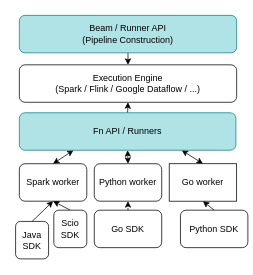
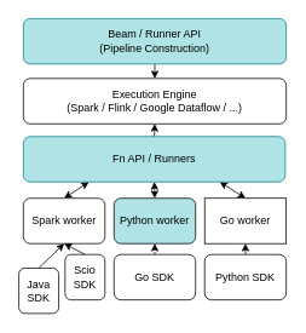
  <mxCell id="0" />
  <mxCell id="1" parent="0" />
  <mxCell id="2" style="edgeStyle=none;html=1;exitX=0.5;exitY=1;exitDx=0;exitDy=0;entryX=0.5;entryY=0;entryDx=0;entryDy=0;" parent="1" source="20" target="7" edge="1"><mxGeometry relative="1" as="geometry" /></mxCell>
  <mxCell id="3" style="edgeStyle=none;html=1;exitX=0.5;exitY=0;exitDx=0;exitDy=0;entryX=0.5;entryY=1;entryDx=0;entryDy=0;" parent="1" source="4" target="6" edge="1"><mxGeometry relative="1" as="geometry" /></mxCell>
  <mxCell id="4" value="Java SDK" style="rounded=1;whiteSpace=wrap;html=1;" parent="1" vertex="1"><mxGeometry x="20" y="295" width="44" height="50" as="geometry" /></mxCell>
  <mxCell id="5" style="edgeStyle=none;html=1;exitX=0.5;exitY=0;exitDx=0;exitDy=0;entryX=0.25;entryY=1;entryDx=0;entryDy=0;startArrow=classic;startFill=1;" parent="1" source="6" target="19" edge="1"><mxGeometry relative="1" as="geometry" /></mxCell>
  <mxCell id="6" value="Spark worker" style="rounded=1;whiteSpace=wrap;html=1;" parent="1" vertex="1"><mxGeometry x="25" y="218" width="90" height="50" as="geometry" /></mxCell>
  <mxCell id="7" value="Execution Engine&lt;br&gt;(Spark / Flink / Google Dataflow / ...)" style="rounded=1;whiteSpace=wrap;html=1;" parent="1" vertex="1"><mxGeometry x="25" y="86" width="290" height="50" as="geometry" /></mxCell>
  <mxCell id="8" style="edgeStyle=none;html=1;exitX=0.5;exitY=0;exitDx=0;exitDy=0;entryX=0.5;entryY=1;entryDx=0;entryDy=0;startArrow=classic;startFill=1;" parent="1" source="9" target="19" edge="1"><mxGeometry relative="1" as="geometry" /></mxCell>
- <mxCell id="9" value="Python worker" style="rounded=1;whiteSpace=wrap;html=1;" parent="1" vertex="1"><mxGeometry x="125" y="218" width="90" height="50" as="geometry" /></mxCell>
+ <mxCell id="9" value="Python worker" style="rounded=1;whiteSpace=wrap;html=1;fillColor=#b0e3e6;" parent="1" vertex="1"><mxGeometry x="125" y="218" width="90" height="50" as="geometry" /></mxCell>
  <mxCell id="10" style="edgeStyle=none;html=1;exitX=0.5;exitY=0;exitDx=0;exitDy=0;entryX=0.75;entryY=1;entryDx=0;entryDy=0;startArrow=classic;startFill=1;" parent="1" source="11" target="19" edge="1"><mxGeometry relative="1" as="geometry" /></mxCell>
  <mxCell id="11" value="Go worker" style="whiteSpace=wrap;html=1;rounded=0;" parent="1" vertex="1"><mxGeometry x="225" y="218" width="90" height="50" as="geometry" /></mxCell>
  <mxCell id="12" style="edgeStyle=none;html=1;exitX=0.5;exitY=0;exitDx=0;exitDy=0;entryX=0.5;entryY=1;entryDx=0;entryDy=0;" parent="1" source="13" target="6" edge="1"><mxGeometry relative="1" as="geometry" /></mxCell>
  <mxCell id="13" value="Scio SDK" style="rounded=1;whiteSpace=wrap;html=1;" parent="1" vertex="1"><mxGeometry x="71" y="280" width="44" height="50" as="geometry" /></mxCell>
  <mxCell id="14" style="edgeStyle=none;html=1;exitX=0.5;exitY=0;exitDx=0;exitDy=0;entryX=0.5;entryY=1;entryDx=0;entryDy=0;" parent="1" source="15" target="11" edge="1"><mxGeometry relative="1" as="geometry" /></mxCell>
- <mxCell id="15" value="Python SDK" style="rounded=1;whiteSpace=wrap;html=1;" parent="1" vertex="1"><mxGeometry x="240" y="280" width="90" height="50" as="geometry" /></mxCell>
+ <mxCell id="15" value="Python SDK" style="rounded=1;whiteSpace=wrap;html=1;" parent="1" vertex="1"><mxGeometry x="225" y="280" width="90" height="50" as="geometry" /></mxCell>
  <mxCell id="16" style="edgeStyle=none;html=1;exitX=0.5;exitY=0;exitDx=0;exitDy=0;entryX=0.5;entryY=1;entryDx=0;entryDy=0;dashed=1;" parent="1" source="17" target="9" edge="1"><mxGeometry relative="1" as="geometry" /></mxCell>
  <mxCell id="17" value="Go SDK" style="rounded=1;whiteSpace=wrap;html=1;" parent="1" vertex="1"><mxGeometry x="125" y="280" width="90" height="50" as="geometry" /></mxCell>
  <mxCell id="18" style="edgeStyle=none;html=1;exitX=0.5;exitY=0;exitDx=0;exitDy=0;entryX=0.5;entryY=1;entryDx=0;entryDy=0;" parent="1" source="19" target="7" edge="1"><mxGeometry relative="1" as="geometry" /></mxCell>
  <mxCell id="19" value="Fn API / Runners" style="rounded=1;whiteSpace=wrap;html=1;fillColor=#b0e3e6;strokeColor=#0e8088;" parent="1" vertex="1"><mxGeometry x="25" y="150" width="289" height="50" as="geometry" /></mxCell>
  <mxCell id="20" value="Beam / Runner API&lt;br&gt;(Pipeline Construction)" style="rounded=1;whiteSpace=wrap;html=1;fillColor=#b0e3e6;strokeColor=#0e8088;" parent="1" vertex="1"><mxGeometry x="25" y="20" width="290" height="50" as="geometry" /></mxCell>
